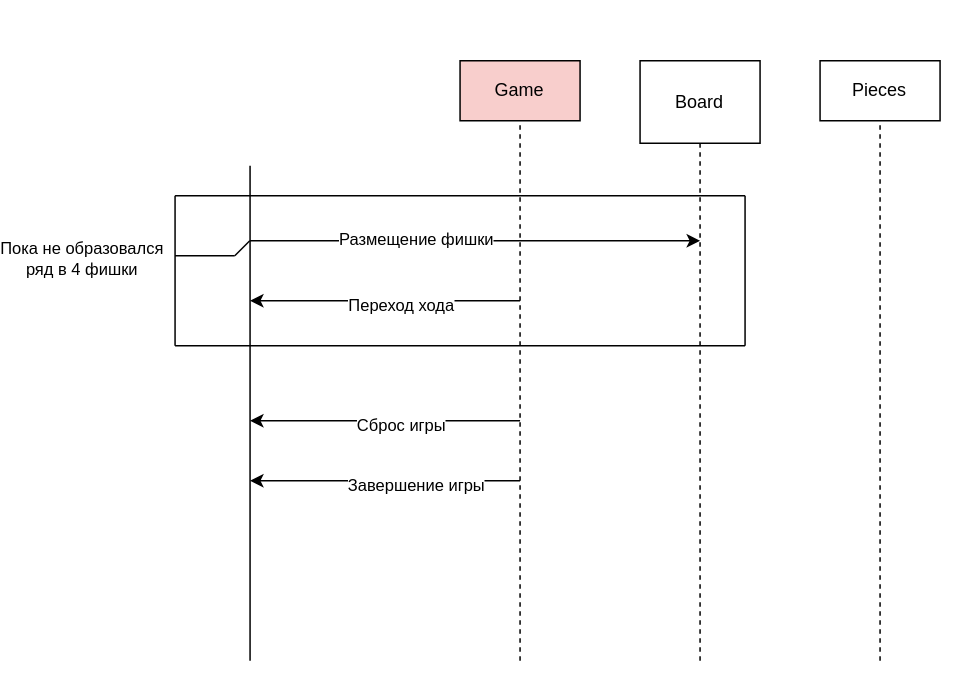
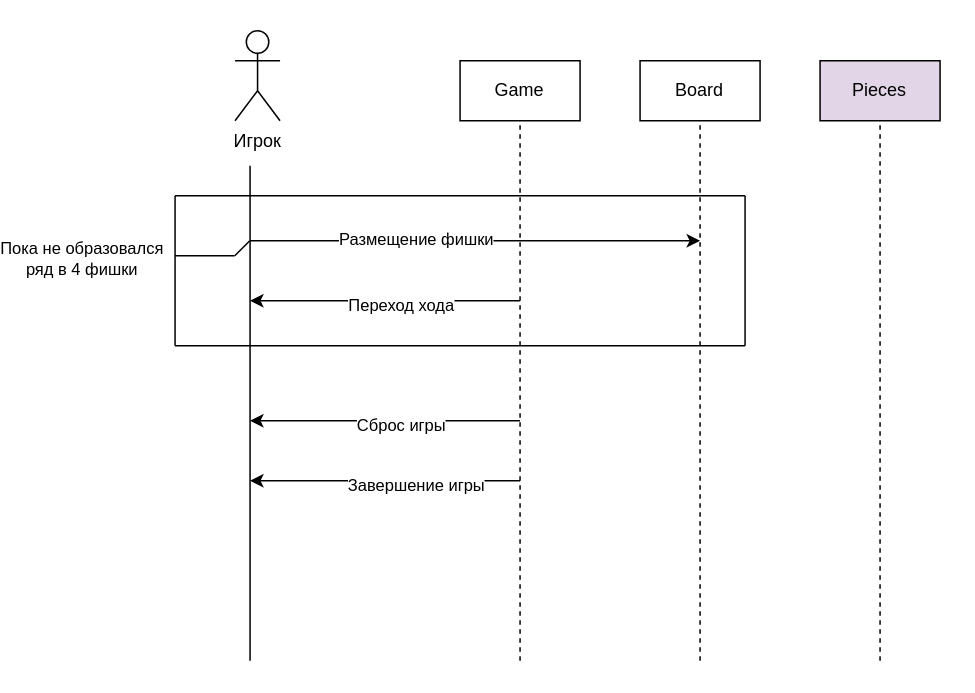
  <mxCell id="0" />
  <mxCell id="1" parent="0" />
+ <mxCell id="2" value="Игрок" style="shape=umlActor;verticalLabelPosition=bottom;verticalAlign=top;html=1;outlineConnect=0;" parent="1" vertex="1"><mxGeometry x="60.21" y="20" width="30" height="60" as="geometry" /></mxCell>
  <mxCell id="3" value="" style="endArrow=none;html=1;rounded=0;" parent="1" edge="1"><mxGeometry width="50" height="50" relative="1" as="geometry"><mxPoint x="70.21" y="440" as="sourcePoint" /><mxPoint x="70.21" y="110" as="targetPoint" /></mxGeometry></mxCell>
- <mxCell id="4" value="Game" style="rounded=0;whiteSpace=wrap;html=1;fillColor=#f8cecc;" parent="1" vertex="1"><mxGeometry x="210.21" y="40" width="80" height="40" as="geometry" /></mxCell>
- <mxCell id="5" value="Board" style="rounded=0;whiteSpace=wrap;html=1;" parent="1" vertex="1"><mxGeometry x="330.21" y="40" width="80" height="55" as="geometry" /></mxCell>
+ <mxCell id="4" value="Game" style="rounded=0;whiteSpace=wrap;html=1;" parent="1" vertex="1"><mxGeometry x="210.21" y="40" width="80" height="40" as="geometry" /></mxCell>
+ <mxCell id="5" value="Board" style="rounded=0;whiteSpace=wrap;html=1;" parent="1" vertex="1"><mxGeometry x="330.21" y="40" width="80" height="40" as="geometry" /></mxCell>
  <mxCell id="6" value="" style="endArrow=none;dashed=1;html=1;rounded=0;entryX=0.5;entryY=1;entryDx=0;entryDy=0;" parent="1" target="4" edge="1"><mxGeometry width="50" height="50" relative="1" as="geometry"><mxPoint x="250.21" y="440" as="sourcePoint" /><mxPoint x="250.21" y="280" as="targetPoint" /></mxGeometry></mxCell>
  <mxCell id="7" value="" style="endArrow=none;dashed=1;html=1;rounded=0;entryX=0.5;entryY=1;entryDx=0;entryDy=0;" parent="1" target="5" edge="1"><mxGeometry width="50" height="50" relative="1" as="geometry"><mxPoint x="370.21" y="440" as="sourcePoint" /><mxPoint x="250.21" y="280" as="targetPoint" /></mxGeometry></mxCell>
- <mxCell id="8" value="Pieces" style="rounded=0;whiteSpace=wrap;html=1;" parent="1" vertex="1"><mxGeometry x="450.21" y="40" width="80" height="40" as="geometry" /></mxCell>
+ <mxCell id="8" value="Pieces" style="rounded=0;whiteSpace=wrap;html=1;fillColor=#e1d5e7;" parent="1" vertex="1"><mxGeometry x="450.21" y="40" width="80" height="40" as="geometry" /></mxCell>
  <mxCell id="9" value="" style="endArrow=none;dashed=1;html=1;rounded=0;entryX=0.5;entryY=1;entryDx=0;entryDy=0;" parent="1" target="8" edge="1"><mxGeometry width="50" height="50" relative="1" as="geometry"><mxPoint x="490.21" y="440" as="sourcePoint" /><mxPoint x="510.21" y="100" as="targetPoint" /></mxGeometry></mxCell>
  <mxCell id="10" value="" style="endArrow=classic;html=1;rounded=0;" parent="1" edge="1"><mxGeometry width="50" height="50" relative="1" as="geometry"><mxPoint x="70.21" y="160" as="sourcePoint" /><mxPoint x="370.21" y="160" as="targetPoint" /></mxGeometry></mxCell>
  <mxCell id="11" value="Размещение фишки" style="edgeLabel;html=1;align=center;verticalAlign=middle;resizable=0;points=[];" parent="10" vertex="1" connectable="0"><mxGeometry x="-0.222" y="2" relative="1" as="geometry"><mxPoint x="-7" as="offset" /></mxGeometry></mxCell>
  <mxCell id="12" value="" style="endArrow=classic;html=1;rounded=0;" parent="1" edge="1"><mxGeometry width="50" height="50" relative="1" as="geometry"><mxPoint x="250.21" y="320" as="sourcePoint" /><mxPoint x="70.21" y="320" as="targetPoint" /><Array as="points"><mxPoint x="160.21" y="320" /></Array></mxGeometry></mxCell>
  <mxCell id="13" value="Завершение игры" style="edgeLabel;html=1;align=center;verticalAlign=middle;resizable=0;points=[];" parent="12" vertex="1" connectable="0"><mxGeometry x="-0.222" y="2" relative="1" as="geometry"><mxPoint as="offset" /></mxGeometry></mxCell>
  <mxCell id="14" value="" style="endArrow=classic;html=1;rounded=0;" edge="1" parent="1"><mxGeometry width="50" height="50" relative="1" as="geometry"><mxPoint x="250.21" y="200" as="sourcePoint" /><mxPoint x="70.21" y="200" as="targetPoint" /></mxGeometry></mxCell>
  <mxCell id="15" value="Переход хода" style="edgeLabel;html=1;align=center;verticalAlign=middle;resizable=0;points=[];" vertex="1" connectable="0" parent="14"><mxGeometry x="-0.222" y="2" relative="1" as="geometry"><mxPoint x="-10" as="offset" /></mxGeometry></mxCell>
  <mxCell id="16" value="" style="endArrow=classic;html=1;rounded=0;" edge="1" parent="1"><mxGeometry width="50" height="50" relative="1" as="geometry"><mxPoint x="250.21" y="280" as="sourcePoint" /><mxPoint x="70.21" y="280" as="targetPoint" /></mxGeometry></mxCell>
  <mxCell id="17" value="Сброс игры" style="edgeLabel;html=1;align=center;verticalAlign=middle;resizable=0;points=[];" vertex="1" connectable="0" parent="16"><mxGeometry x="-0.222" y="2" relative="1" as="geometry"><mxPoint x="-10" as="offset" /></mxGeometry></mxCell>
  <mxCell id="18" value="" style="endArrow=none;html=1;rounded=0;fontSize=11;" edge="1" parent="1"><mxGeometry width="50" height="50" relative="1" as="geometry"><mxPoint x="20.21" y="230" as="sourcePoint" /><mxPoint x="20.21" y="130" as="targetPoint" /></mxGeometry></mxCell>
  <mxCell id="19" value="" style="endArrow=none;html=1;rounded=0;fontSize=11;" edge="1" parent="1"><mxGeometry width="50" height="50" relative="1" as="geometry"><mxPoint x="20.21" y="230" as="sourcePoint" /><mxPoint x="400.21" y="230" as="targetPoint" /></mxGeometry></mxCell>
  <mxCell id="20" value="" style="endArrow=none;html=1;rounded=0;fontSize=11;" edge="1" parent="1"><mxGeometry width="50" height="50" relative="1" as="geometry"><mxPoint x="400.21" y="130" as="sourcePoint" /><mxPoint x="400.21" y="230" as="targetPoint" /></mxGeometry></mxCell>
  <mxCell id="21" value="" style="endArrow=none;html=1;rounded=0;fontSize=11;" edge="1" parent="1"><mxGeometry width="50" height="50" relative="1" as="geometry"><mxPoint x="400.21" y="130" as="sourcePoint" /><mxPoint x="20.21" y="130" as="targetPoint" /></mxGeometry></mxCell>
  <mxCell id="22" value="" style="endArrow=none;html=1;rounded=0;fontSize=11;" edge="1" parent="1"><mxGeometry width="50" height="50" relative="1" as="geometry"><mxPoint x="20.21" y="170" as="sourcePoint" /><mxPoint x="60" y="170" as="targetPoint" /></mxGeometry></mxCell>
  <mxCell id="23" value="Пока не образовался &lt;br&gt;ряд в 4 фишки" style="edgeLabel;html=1;align=center;verticalAlign=middle;resizable=0;points=[];fontSize=11;" vertex="1" connectable="0" parent="22"><mxGeometry x="-0.447" y="-1" relative="1" as="geometry"><mxPoint x="-74" as="offset" /></mxGeometry></mxCell>
  <mxCell id="24" value="" style="endArrow=none;html=1;rounded=0;fontSize=11;" edge="1" parent="1"><mxGeometry width="50" height="50" relative="1" as="geometry"><mxPoint x="60" y="170" as="sourcePoint" /><mxPoint x="70" y="160" as="targetPoint" /></mxGeometry></mxCell>
